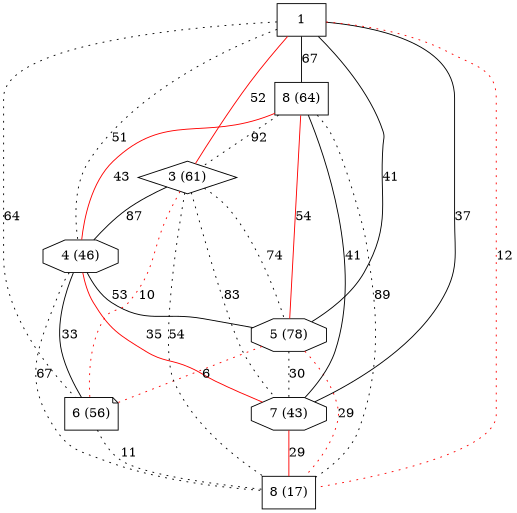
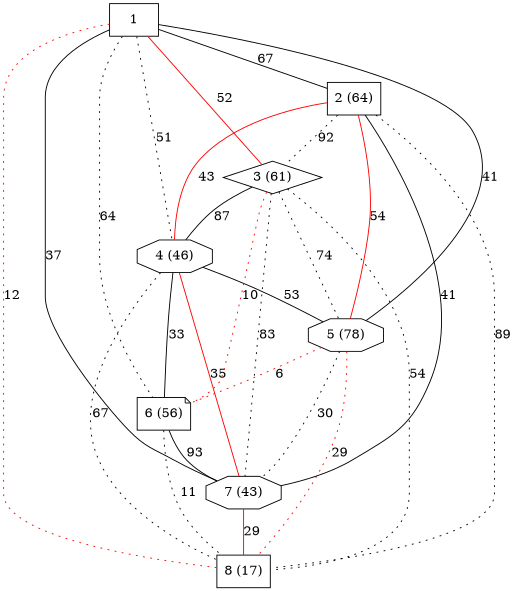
  graph {
    node [shape=octagon]
    edge [color=black style=dotted]
    n1 [label="4 (46)"]
    n2 [label="7 (43)"]
    n3 [label="8 (17)" shape=box]
    n4 [label="5 (78)"]
    n5 [label="6 (56)" shape=note]
    1 [shape=box]
    n7 [label="3 (61)" shape=diamond]
-   n8 [label="8 (64)" shape=box]
+   n8 [label="2 (64)" shape=box]
    n1 -- n2 [color=red label=35 style=solid]
    n1 -- n3 [label=67]
    n1 -- n4 [label=53 style=solid]
    n1 -- n5 [label=33 style=solid]
    n2 -- n3 [color=red label=29 style=solid]
    n4 -- n2 [label=30]
    n4 -- n3 [color=red label=29]
    n4 -- n5 [color=red label=6]
+   n5 -- n2 [label=93 style=solid]
    n5 -- n3 [label=11]
    1 -- n1 [label=51]
    1 -- n2 [label=37 style=solid]
    1 -- n3 [color=red label=12]
    1 -- n4 [label=41 style=solid]
    1 -- n5 [label=64]
    1 -- n7 [color=red label=52 style=solid]
    1 -- n8 [label=67 style=solid]
    n7 -- n1 [label=87 style=solid]
    n7 -- n2 [label=83]
    n7 -- n3 [label=54]
    n7 -- n4 [label=74]
    n7 -- n5 [color=red label=10]
    n8 -- n1 [color=red label=43 style=solid]
    n8 -- n2 [label=41 style=solid]
    n8 -- n3 [label=89]
    n8 -- n4 [color=red label=54 style=solid]
    n8 -- n7 [label=92]
  }
